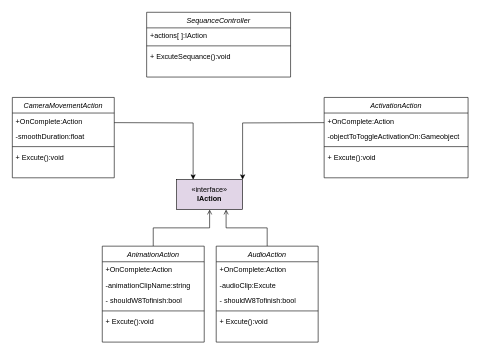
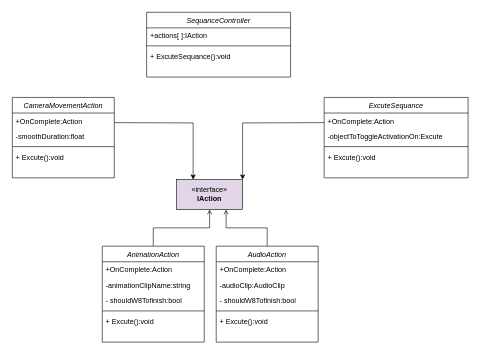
  <mxCell id="0" />
  <mxCell id="1" parent="0" />
  <mxCell id="2" style="edgeStyle=orthogonalEdgeStyle;rounded=0;orthogonalLoop=1;jettySize=auto;html=1;exitX=0.5;exitY=0;exitDx=0;exitDy=0;entryX=0.5;entryY=1;entryDx=0;entryDy=0;endArrow=open;" edge="1" parent="1" source="3" target="9"><mxGeometry relative="1" as="geometry" /></mxCell>
  <mxCell id="3" value="AnimationAction" style="swimlane;fontStyle=2;align=center;verticalAlign=top;childLayout=stackLayout;horizontal=1;startSize=26;horizontalStack=0;resizeParent=1;resizeLast=0;collapsible=1;marginBottom=0;rounded=0;shadow=0;strokeWidth=1;" parent="1" vertex="1"><mxGeometry x="170" y="410" width="170" height="160" as="geometry"><mxRectangle x="230" y="140" width="160" height="26" as="alternateBounds" /></mxGeometry></mxCell>
  <mxCell id="4" value="+OnComplete:Action&#10;" style="text;align=left;verticalAlign=top;spacingLeft=4;spacingRight=4;overflow=hidden;rotatable=0;points=[[0,0.5],[1,0.5]];portConstraint=eastwest;" parent="3" vertex="1"><mxGeometry y="26" width="170" height="26" as="geometry" /></mxCell>
  <mxCell id="5" value="-animationClipName:string" style="text;align=left;verticalAlign=top;spacingLeft=4;spacingRight=4;overflow=hidden;rotatable=0;points=[[0,0.5],[1,0.5]];portConstraint=eastwest;rounded=0;shadow=0;html=0;" parent="3" vertex="1"><mxGeometry y="52" width="170" height="26" as="geometry" /></mxCell>
  <mxCell id="6" value="- shouldW8Tofinish:bool" style="text;align=left;verticalAlign=top;spacingLeft=4;spacingRight=4;overflow=hidden;rotatable=0;points=[[0,0.5],[1,0.5]];portConstraint=eastwest;rounded=0;shadow=0;html=0;" parent="3" vertex="1"><mxGeometry y="78" width="170" height="26" as="geometry" /></mxCell>
  <mxCell id="7" value="" style="line;html=1;strokeWidth=1;align=left;verticalAlign=middle;spacingTop=-1;spacingLeft=3;spacingRight=3;rotatable=0;labelPosition=right;points=[];portConstraint=eastwest;" parent="3" vertex="1"><mxGeometry y="104" width="170" height="8" as="geometry" /></mxCell>
  <mxCell id="8" value="+ Excute():void&#10;" style="text;align=left;verticalAlign=top;spacingLeft=4;spacingRight=4;overflow=hidden;rotatable=0;points=[[0,0.5],[1,0.5]];portConstraint=eastwest;" parent="3" vertex="1"><mxGeometry y="112" width="170" height="48" as="geometry" /></mxCell>
  <mxCell id="9" value="«interface»&lt;br&gt;&lt;b&gt;IAction&lt;/b&gt;" style="html=1;whiteSpace=wrap;fillColor=#e1d5e7;" vertex="1" parent="1"><mxGeometry x="294" y="299" width="110" height="50" as="geometry" /></mxCell>
  <mxCell id="10" style="edgeStyle=orthogonalEdgeStyle;rounded=0;orthogonalLoop=1;jettySize=auto;html=1;exitX=0.5;exitY=0;exitDx=0;exitDy=0;entryX=0.75;entryY=1;entryDx=0;entryDy=0;endArrow=open;" edge="1" parent="1" source="11" target="9"><mxGeometry relative="1" as="geometry" /></mxCell>
  <mxCell id="11" value="AudioAction" style="swimlane;fontStyle=2;align=center;verticalAlign=top;childLayout=stackLayout;horizontal=1;startSize=26;horizontalStack=0;resizeParent=1;resizeLast=0;collapsible=1;marginBottom=0;rounded=0;shadow=0;strokeWidth=1;" vertex="1" parent="1"><mxGeometry x="360" y="410" width="170" height="160" as="geometry"><mxRectangle x="230" y="140" width="160" height="26" as="alternateBounds" /></mxGeometry></mxCell>
  <mxCell id="12" value="+OnComplete:Action&#10;" style="text;align=left;verticalAlign=top;spacingLeft=4;spacingRight=4;overflow=hidden;rotatable=0;points=[[0,0.5],[1,0.5]];portConstraint=eastwest;" vertex="1" parent="11"><mxGeometry y="26" width="170" height="26" as="geometry" /></mxCell>
- <mxCell id="13" value="-audioClip:Excute" style="text;align=left;verticalAlign=top;spacingLeft=4;spacingRight=4;overflow=hidden;rotatable=0;points=[[0,0.5],[1,0.5]];portConstraint=eastwest;rounded=0;shadow=0;html=0;" vertex="1" parent="11"><mxGeometry y="52" width="170" height="26" as="geometry" /></mxCell>
+ <mxCell id="13" value="-audioClip:AudioClip" style="text;align=left;verticalAlign=top;spacingLeft=4;spacingRight=4;overflow=hidden;rotatable=0;points=[[0,0.5],[1,0.5]];portConstraint=eastwest;rounded=0;shadow=0;html=0;" vertex="1" parent="11"><mxGeometry y="52" width="170" height="26" as="geometry" /></mxCell>
  <mxCell id="14" value="- shouldW8Tofinish:bool" style="text;align=left;verticalAlign=top;spacingLeft=4;spacingRight=4;overflow=hidden;rotatable=0;points=[[0,0.5],[1,0.5]];portConstraint=eastwest;rounded=0;shadow=0;html=0;" vertex="1" parent="11"><mxGeometry y="78" width="170" height="26" as="geometry" /></mxCell>
  <mxCell id="15" value="" style="line;html=1;strokeWidth=1;align=left;verticalAlign=middle;spacingTop=-1;spacingLeft=3;spacingRight=3;rotatable=0;labelPosition=right;points=[];portConstraint=eastwest;" vertex="1" parent="11"><mxGeometry y="104" width="170" height="8" as="geometry" /></mxCell>
  <mxCell id="16" value="+ Excute():void&#10;" style="text;align=left;verticalAlign=top;spacingLeft=4;spacingRight=4;overflow=hidden;rotatable=0;points=[[0,0.5],[1,0.5]];portConstraint=eastwest;" vertex="1" parent="11"><mxGeometry y="112" width="170" height="48" as="geometry" /></mxCell>
- <mxCell id="17" value="ActivationAction" style="swimlane;fontStyle=2;align=center;verticalAlign=top;childLayout=stackLayout;horizontal=1;startSize=26;horizontalStack=0;resizeParent=1;resizeLast=0;collapsible=1;marginBottom=0;rounded=0;shadow=0;strokeWidth=1;" vertex="1" parent="1"><mxGeometry x="540" y="162" width="240" height="134" as="geometry"><mxRectangle x="230" y="140" width="160" height="26" as="alternateBounds" /></mxGeometry></mxCell>
+ <mxCell id="17" value="ExcuteSequance" style="swimlane;fontStyle=2;align=center;verticalAlign=top;childLayout=stackLayout;horizontal=1;startSize=26;horizontalStack=0;resizeParent=1;resizeLast=0;collapsible=1;marginBottom=0;rounded=0;shadow=0;strokeWidth=1;" vertex="1" parent="1"><mxGeometry x="540" y="162" width="240" height="134" as="geometry"><mxRectangle x="230" y="140" width="160" height="26" as="alternateBounds" /></mxGeometry></mxCell>
  <mxCell id="18" value="+OnComplete:Action&#10;" style="text;align=left;verticalAlign=top;spacingLeft=4;spacingRight=4;overflow=hidden;rotatable=0;points=[[0,0.5],[1,0.5]];portConstraint=eastwest;" vertex="1" parent="17"><mxGeometry y="26" width="240" height="26" as="geometry" /></mxCell>
- <mxCell id="19" value="-objectToToggleActivationOn:Gameobject" style="text;align=left;verticalAlign=top;spacingLeft=4;spacingRight=4;overflow=hidden;rotatable=0;points=[[0,0.5],[1,0.5]];portConstraint=eastwest;rounded=0;shadow=0;html=0;" vertex="1" parent="17"><mxGeometry y="52" width="240" height="26" as="geometry" /></mxCell>
+ <mxCell id="19" value="-objectToToggleActivationOn:Excute" style="text;align=left;verticalAlign=top;spacingLeft=4;spacingRight=4;overflow=hidden;rotatable=0;points=[[0,0.5],[1,0.5]];portConstraint=eastwest;rounded=0;shadow=0;html=0;" vertex="1" parent="17"><mxGeometry y="52" width="240" height="26" as="geometry" /></mxCell>
  <mxCell id="20" value="" style="line;html=1;strokeWidth=1;align=left;verticalAlign=middle;spacingTop=-1;spacingLeft=3;spacingRight=3;rotatable=0;labelPosition=right;points=[];portConstraint=eastwest;" vertex="1" parent="17"><mxGeometry y="78" width="240" height="8" as="geometry" /></mxCell>
  <mxCell id="21" value="+ Excute():void&#10;" style="text;align=left;verticalAlign=top;spacingLeft=4;spacingRight=4;overflow=hidden;rotatable=0;points=[[0,0.5],[1,0.5]];portConstraint=eastwest;" vertex="1" parent="17"><mxGeometry y="86" width="240" height="48" as="geometry" /></mxCell>
  <mxCell id="22" style="edgeStyle=orthogonalEdgeStyle;rounded=0;orthogonalLoop=1;jettySize=auto;html=1;exitX=0;exitY=0.5;exitDx=0;exitDy=0;entryX=1;entryY=0;entryDx=0;entryDy=0;" edge="1" parent="1" target="9"><mxGeometry relative="1" as="geometry"><mxPoint x="540" y="204" as="sourcePoint" /></mxGeometry></mxCell>
  <mxCell id="23" value="CameraMovementAction" style="swimlane;fontStyle=2;align=center;verticalAlign=top;childLayout=stackLayout;horizontal=1;startSize=26;horizontalStack=0;resizeParent=1;resizeLast=0;collapsible=1;marginBottom=0;rounded=0;shadow=0;strokeWidth=1;" vertex="1" parent="1"><mxGeometry x="20" y="162" width="170" height="134" as="geometry"><mxRectangle x="230" y="140" width="160" height="26" as="alternateBounds" /></mxGeometry></mxCell>
  <mxCell id="24" value="+OnComplete:Action&#10;" style="text;align=left;verticalAlign=top;spacingLeft=4;spacingRight=4;overflow=hidden;rotatable=0;points=[[0,0.5],[1,0.5]];portConstraint=eastwest;" vertex="1" parent="23"><mxGeometry y="26" width="170" height="26" as="geometry" /></mxCell>
  <mxCell id="25" value="-smoothDuration:float" style="text;align=left;verticalAlign=top;spacingLeft=4;spacingRight=4;overflow=hidden;rotatable=0;points=[[0,0.5],[1,0.5]];portConstraint=eastwest;rounded=0;shadow=0;html=0;" vertex="1" parent="23"><mxGeometry y="52" width="170" height="26" as="geometry" /></mxCell>
  <mxCell id="26" value="" style="line;html=1;strokeWidth=1;align=left;verticalAlign=middle;spacingTop=-1;spacingLeft=3;spacingRight=3;rotatable=0;labelPosition=right;points=[];portConstraint=eastwest;" vertex="1" parent="23"><mxGeometry y="78" width="170" height="8" as="geometry" /></mxCell>
  <mxCell id="27" value="+ Excute():void&#10;" style="text;align=left;verticalAlign=top;spacingLeft=4;spacingRight=4;overflow=hidden;rotatable=0;points=[[0,0.5],[1,0.5]];portConstraint=eastwest;" vertex="1" parent="23"><mxGeometry y="86" width="170" height="48" as="geometry" /></mxCell>
  <mxCell id="28" style="edgeStyle=orthogonalEdgeStyle;rounded=0;orthogonalLoop=1;jettySize=auto;html=1;exitX=1;exitY=0.5;exitDx=0;exitDy=0;entryX=0.25;entryY=0;entryDx=0;entryDy=0;" edge="1" parent="1" target="9"><mxGeometry relative="1" as="geometry"><mxPoint x="190" y="204" as="sourcePoint" /></mxGeometry></mxCell>
  <mxCell id="29" value="SequanceController" style="swimlane;fontStyle=2;align=center;verticalAlign=top;childLayout=stackLayout;horizontal=1;startSize=26;horizontalStack=0;resizeParent=1;resizeLast=0;collapsible=1;marginBottom=0;rounded=0;shadow=0;strokeWidth=1;" vertex="1" parent="1"><mxGeometry x="244" y="20" width="240" height="108" as="geometry"><mxRectangle x="230" y="140" width="160" height="26" as="alternateBounds" /></mxGeometry></mxCell>
  <mxCell id="30" value="+actions[ ]:IAction&#10;" style="text;align=left;verticalAlign=top;spacingLeft=4;spacingRight=4;overflow=hidden;rotatable=0;points=[[0,0.5],[1,0.5]];portConstraint=eastwest;" vertex="1" parent="29"><mxGeometry y="26" width="240" height="26" as="geometry" /></mxCell>
  <mxCell id="31" value="" style="line;html=1;strokeWidth=1;align=left;verticalAlign=middle;spacingTop=-1;spacingLeft=3;spacingRight=3;rotatable=0;labelPosition=right;points=[];portConstraint=eastwest;" vertex="1" parent="29"><mxGeometry y="52" width="240" height="8" as="geometry" /></mxCell>
  <mxCell id="32" value="+ ExcuteSequance():void&#10;" style="text;align=left;verticalAlign=top;spacingLeft=4;spacingRight=4;overflow=hidden;rotatable=0;points=[[0,0.5],[1,0.5]];portConstraint=eastwest;" vertex="1" parent="29"><mxGeometry y="60" width="240" height="48" as="geometry" /></mxCell>
